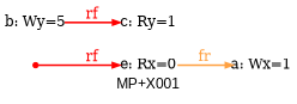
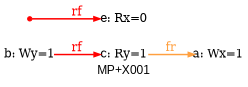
  digraph {
    fontname=Arial
    fontsize=12
    label="MP+X001"
    rankdir=LR
    node [fixedsize=true fontsize=12 shape=none]
    edge [arrowsize=0.600000 color=red fontcolor=red fontsize=12 penwidth=1.500000]
    n1 [height=0.166667 label="a: Wx=1" width=0.666667]
-   n2 [height=0.166667 label="b: Wy=5" width=0.666667]
+   n2 [height=0.166667 label="b: Wy=1" width=0.666667]
    n3 [height=0.166667 label="c: Ry=1" width=0.666667]
    n4 [height=0.166667 label="e: Rx=0" width=0.666667]
    initeiid4 [color=red height=0.06 shape=point width=0.06 fixedsize="" fontsize=""]
    n2 -> n3 [label=rf]
-   n4 -> n1 [color="#ffa040" fontcolor="#ffa040" label=fr]
+   n3 -> n1 [color="#ffa040" fontcolor="#ffa040" label=fr]
    initeiid4 -> n4 [label=rf]
  }
